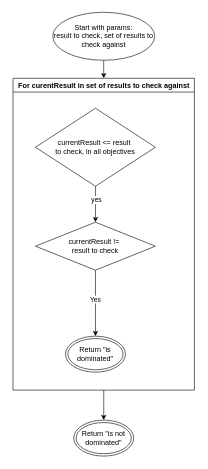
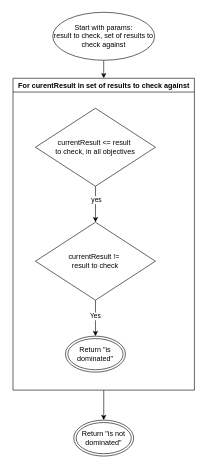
  <mxCell id="0" />
  <mxCell id="1" parent="0" />
  <mxCell id="2" style="edgeStyle=orthogonalEdgeStyle;rounded=0;orthogonalLoop=1;jettySize=auto;html=1;" edge="1" parent="1" source="3" target="5"><mxGeometry relative="1" as="geometry" /></mxCell>
  <mxCell id="3" value="Start with params:&lt;br&gt;result to check, set of results to check against" style="ellipse;whiteSpace=wrap;html=1;" vertex="1" parent="1"><mxGeometry x="87" y="20" width="170" height="80" as="geometry" /></mxCell>
  <mxCell id="4" value="" style="edgeStyle=orthogonalEdgeStyle;rounded=0;orthogonalLoop=1;jettySize=auto;html=1;" edge="1" parent="1" source="5" target="13"><mxGeometry relative="1" as="geometry" /></mxCell>
  <mxCell id="5" value="For curentResult in set of results to check against" style="swimlane;whiteSpace=wrap;html=1;" vertex="1" parent="1"><mxGeometry x="20.75" y="130" width="302.5" height="520" as="geometry"><mxRectangle x="227.5" y="140" width="220" height="30" as="alternateBounds" /></mxGeometry></mxCell>
  <mxCell id="6" value="" style="edgeStyle=orthogonalEdgeStyle;rounded=0;orthogonalLoop=1;jettySize=auto;html=1;" edge="1" parent="5" source="8" target="12"><mxGeometry relative="1" as="geometry"><mxPoint x="137.75" y="240" as="targetPoint" /><Array as="points"><mxPoint x="137.25" y="210" /><mxPoint x="138.25" y="210" /></Array></mxGeometry></mxCell>
  <mxCell id="7" value="yes" style="edgeLabel;html=1;align=center;verticalAlign=middle;resizable=0;points=[];" vertex="1" connectable="0" parent="6"><mxGeometry x="-0.25" y="1" relative="1" as="geometry"><mxPoint as="offset" /></mxGeometry></mxCell>
  <mxCell id="8" value="&lt;div&gt;&lt;div&gt;&lt;div&gt;currentResult &amp;lt;= result&amp;nbsp;&lt;/div&gt;&lt;div&gt;to check, in all objectives&lt;/div&gt;&lt;/div&gt;&lt;/div&gt;" style="rhombus;whiteSpace=wrap;html=1;" vertex="1" parent="5"><mxGeometry x="37.5" y="50" width="200" height="130" as="geometry" /></mxCell>
  <mxCell id="9" value="Return &quot;is dominated&quot;" style="ellipse;shape=doubleEllipse;whiteSpace=wrap;html=1;" vertex="1" parent="5"><mxGeometry x="87.5" y="430" width="100" height="60" as="geometry" /></mxCell>
  <mxCell id="10" value="" style="edgeStyle=orthogonalEdgeStyle;rounded=0;orthogonalLoop=1;jettySize=auto;html=1;" edge="1" parent="5" source="12" target="9"><mxGeometry relative="1" as="geometry"><Array as="points"><mxPoint x="137.25" y="400" /><mxPoint x="137.25" y="400" /></Array></mxGeometry></mxCell>
  <mxCell id="11" value="Yes" style="edgeLabel;html=1;align=center;verticalAlign=middle;resizable=0;points=[];" vertex="1" connectable="0" parent="10"><mxGeometry x="-0.117" y="-1" relative="1" as="geometry"><mxPoint as="offset" /></mxGeometry></mxCell>
- <mxCell id="12" value="currentResult !=&amp;nbsp;&lt;div&gt;result to check&lt;/div&gt;" style="rhombus;whiteSpace=wrap;html=1;" vertex="1" parent="5"><mxGeometry x="37.5" y="240" width="200" height="80" as="geometry" /></mxCell>
+ <mxCell id="12" value="currentResult !=&amp;nbsp;&lt;div&gt;result to check&lt;/div&gt;" style="rhombus;whiteSpace=wrap;html=1;" vertex="1" parent="5"><mxGeometry x="37.5" y="240" width="200" height="130" as="geometry" /></mxCell>
  <mxCell id="13" value="Return &quot;is not dominated&quot;" style="ellipse;shape=doubleEllipse;whiteSpace=wrap;html=1;" vertex="1" parent="1"><mxGeometry x="122" y="700" width="100" height="60" as="geometry" /></mxCell>
